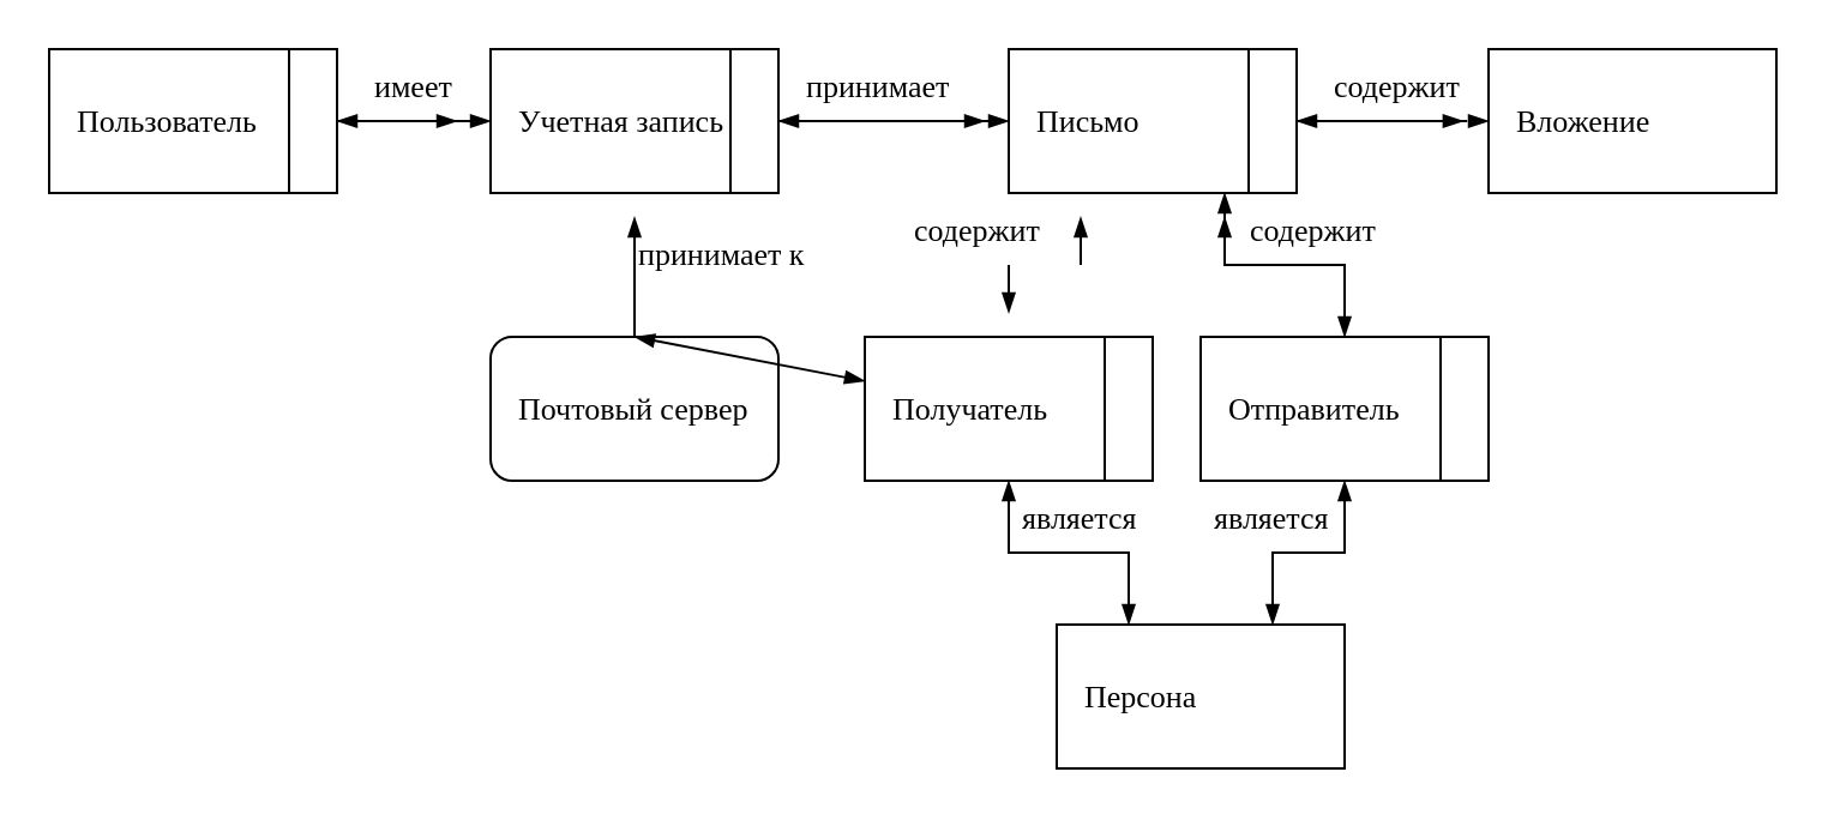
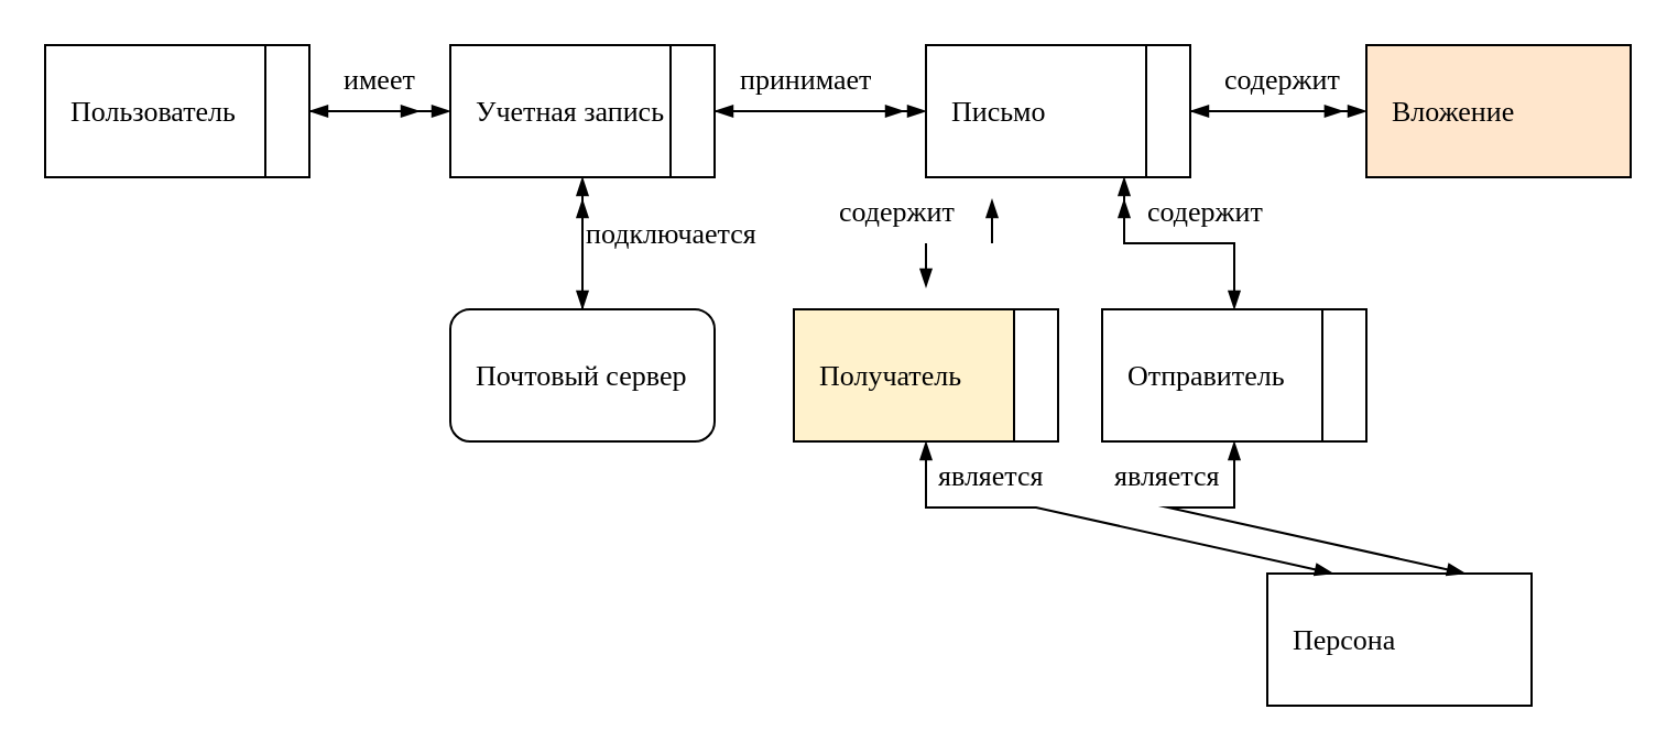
  <mxCell id="0" />
  <mxCell id="1" parent="0" />
  <mxCell id="2" value="Пользователь" style="rounded=0;whiteSpace=wrap;html=1;fontFamily=Times New Roman;fontSize=13;align=left;spacingLeft=10;" vertex="1" parent="1"><mxGeometry x="20" y="20" width="120" height="60" as="geometry" /></mxCell>
  <mxCell id="3" value="Учетная запись" style="rounded=0;whiteSpace=wrap;html=1;fontFamily=Times New Roman;fontSize=13;align=left;spacingLeft=10;" vertex="1" parent="1"><mxGeometry x="204" y="20" width="120" height="60" as="geometry" /></mxCell>
  <mxCell id="4" value="Почтовый сервер" style="whiteSpace=wrap;html=1;fontFamily=Times New Roman;fontSize=13;align=left;spacingLeft=10;rounded=1;" vertex="1" parent="1"><mxGeometry x="204" y="140" width="120" height="60" as="geometry" /></mxCell>
  <mxCell id="5" value="Письмо" style="rounded=0;whiteSpace=wrap;html=1;fontFamily=Times New Roman;fontSize=13;align=left;spacingLeft=10;" vertex="1" parent="1"><mxGeometry x="420" y="20" width="120" height="60" as="geometry" /></mxCell>
- <mxCell id="6" value="Получатель" style="rounded=0;whiteSpace=wrap;html=1;fontFamily=Times New Roman;fontSize=13;align=left;spacingLeft=10;" vertex="1" parent="1"><mxGeometry x="360" y="140" width="120" height="60" as="geometry" /></mxCell>
+ <mxCell id="6" value="Получатель" style="rounded=0;whiteSpace=wrap;html=1;fontFamily=Times New Roman;fontSize=13;align=left;spacingLeft=10;fillColor=#fff2cc;" vertex="1" parent="1"><mxGeometry x="360" y="140" width="120" height="60" as="geometry" /></mxCell>
  <mxCell id="7" value="Отправитель" style="rounded=0;whiteSpace=wrap;html=1;fontFamily=Times New Roman;fontSize=13;align=left;spacingLeft=10;" vertex="1" parent="1"><mxGeometry x="500" y="140" width="120" height="60" as="geometry" /></mxCell>
- <mxCell id="8" value="Персона" style="rounded=0;whiteSpace=wrap;html=1;fontFamily=Times New Roman;fontSize=13;align=left;spacingLeft=10;" vertex="1" parent="1"><mxGeometry x="440" y="260" width="120" height="60" as="geometry" /></mxCell>
- <mxCell id="9" value="Вложение" style="rounded=0;whiteSpace=wrap;html=1;fontFamily=Times New Roman;fontSize=13;align=left;spacingLeft=10;" vertex="1" parent="1"><mxGeometry x="620" y="20" width="120" height="60" as="geometry" /></mxCell>
+ <mxCell id="8" value="Персона" style="rounded=0;whiteSpace=wrap;html=1;fontFamily=Times New Roman;fontSize=13;align=left;spacingLeft=10;" vertex="1" parent="1"><mxGeometry x="575" y="260" width="120" height="60" as="geometry" /></mxCell>
+ <mxCell id="9" value="Вложение" style="rounded=0;whiteSpace=wrap;html=1;fontFamily=Times New Roman;fontSize=13;align=left;spacingLeft=10;fillColor=#ffe6cc;" vertex="1" parent="1"><mxGeometry x="620" y="20" width="120" height="60" as="geometry" /></mxCell>
  <mxCell id="10" value="" style="endArrow=blockThin;html=1;rounded=0;fontFamily=Times New Roman;fontSize=13;exitX=1;exitY=0.5;exitDx=0;exitDy=0;endFill=1;" edge="1" parent="1" source="2"><mxGeometry width="50" height="50" relative="1" as="geometry"><mxPoint x="100" y="120" as="sourcePoint" /><mxPoint x="190" y="50" as="targetPoint" /></mxGeometry></mxCell>
  <mxCell id="11" value="" style="endArrow=blockThin;html=1;rounded=0;fontFamily=Times New Roman;fontSize=13;endFill=1;exitX=0.5;exitY=0;exitDx=0;exitDy=0;" edge="1" parent="1" source="4"><mxGeometry width="50" height="50" relative="1" as="geometry"><mxPoint x="300" y="110" as="sourcePoint" /><mxPoint x="264" y="90" as="targetPoint" /></mxGeometry></mxCell>
  <mxCell id="12" value="" style="endArrow=blockThin;html=1;rounded=0;fontFamily=Times New Roman;fontSize=13;exitX=1;exitY=0.5;exitDx=0;exitDy=0;endFill=1;" edge="1" parent="1" source="3"><mxGeometry width="50" height="50" relative="1" as="geometry"><mxPoint x="600" y="110" as="sourcePoint" /><mxPoint x="410" y="50" as="targetPoint" /></mxGeometry></mxCell>
  <mxCell id="13" value="" style="endArrow=blockThin;html=1;rounded=0;fontFamily=Times New Roman;fontSize=13;endFill=1;entryX=0.743;entryY=1.001;entryDx=0;entryDy=0;entryPerimeter=0;" edge="1" parent="1" target="30"><mxGeometry width="50" height="50" relative="1" as="geometry"><mxPoint x="540" y="50" as="sourcePoint" /><mxPoint x="590" y="50" as="targetPoint" /></mxGeometry></mxCell>
  <mxCell id="14" value="" style="endArrow=blockThin;startArrow=blockThin;html=1;rounded=0;fontFamily=Times New Roman;fontSize=13;entryX=1;entryY=0.5;entryDx=0;entryDy=0;exitX=0;exitY=0.5;exitDx=0;exitDy=0;endFill=1;startFill=1;" edge="1" parent="1" source="3" target="2"><mxGeometry width="50" height="50" relative="1" as="geometry"><mxPoint x="430" y="150" as="sourcePoint" /><mxPoint x="460" y="90" as="targetPoint" /></mxGeometry></mxCell>
- <mxCell id="15" value="" style="endArrow=blockThin;startArrow=blockThin;html=1;rounded=0;fontFamily=Times New Roman;fontSize=13;exitX=0.5;exitY=0;exitDx=0;exitDy=0;endFill=1;startFill=1;" edge="1" parent="1" source="4" target="6"><mxGeometry width="50" height="50" relative="1" as="geometry"><mxPoint x="440" y="160" as="sourcePoint" /><mxPoint x="470" y="100" as="targetPoint" /></mxGeometry></mxCell>
+ <mxCell id="15" value="" style="endArrow=blockThin;startArrow=blockThin;html=1;rounded=0;fontFamily=Times New Roman;fontSize=13;entryX=0.5;entryY=1;entryDx=0;entryDy=0;exitX=0.5;exitY=0;exitDx=0;exitDy=0;endFill=1;startFill=1;" edge="1" parent="1" source="4" target="3"><mxGeometry width="50" height="50" relative="1" as="geometry"><mxPoint x="440" y="160" as="sourcePoint" /><mxPoint x="470" y="100" as="targetPoint" /></mxGeometry></mxCell>
  <mxCell id="16" value="" style="endArrow=blockThin;startArrow=blockThin;html=1;rounded=0;fontFamily=Times New Roman;fontSize=13;entryX=0.75;entryY=1;entryDx=0;entryDy=0;exitX=0.5;exitY=0;exitDx=0;exitDy=0;endFill=1;startFill=1;" edge="1" parent="1" source="7" target="5"><mxGeometry width="50" height="50" relative="1" as="geometry"><mxPoint x="450" y="170" as="sourcePoint" /><mxPoint x="480" y="110" as="targetPoint" /><Array as="points"><mxPoint x="560" y="110" /><mxPoint x="510" y="110" /></Array></mxGeometry></mxCell>
  <mxCell id="17" value="" style="endArrow=blockThin;startArrow=blockThin;html=1;rounded=0;fontFamily=Times New Roman;fontSize=13;entryX=0.5;entryY=1;entryDx=0;entryDy=0;exitX=0.75;exitY=0;exitDx=0;exitDy=0;endFill=1;startFill=1;" edge="1" parent="1" source="8" target="7"><mxGeometry width="50" height="50" relative="1" as="geometry"><mxPoint x="460" y="180" as="sourcePoint" /><mxPoint x="490" y="120" as="targetPoint" /><Array as="points"><mxPoint x="530" y="230" /><mxPoint x="560" y="230" /></Array></mxGeometry></mxCell>
  <mxCell id="18" value="" style="endArrow=blockThin;startArrow=blockThin;html=1;rounded=0;fontFamily=Times New Roman;fontSize=13;entryX=0.5;entryY=1;entryDx=0;entryDy=0;exitX=0.25;exitY=0;exitDx=0;exitDy=0;endFill=1;startFill=1;" edge="1" parent="1" source="8" target="6"><mxGeometry width="50" height="50" relative="1" as="geometry"><mxPoint x="470" y="190" as="sourcePoint" /><mxPoint x="500" y="130" as="targetPoint" /><Array as="points"><mxPoint x="470" y="230" /><mxPoint x="420" y="230" /></Array></mxGeometry></mxCell>
  <mxCell id="19" value="" style="endArrow=blockThin;startArrow=blockThin;html=1;rounded=0;fontFamily=Times New Roman;fontSize=13;entryX=0;entryY=0.5;entryDx=0;entryDy=0;exitX=1;exitY=0.5;exitDx=0;exitDy=0;endFill=1;startFill=1;" edge="1" parent="1" source="3" target="5"><mxGeometry width="50" height="50" relative="1" as="geometry"><mxPoint x="480" y="200" as="sourcePoint" /><mxPoint x="510" y="140" as="targetPoint" /></mxGeometry></mxCell>
- <mxCell id="20" value="" style="endArrow=blockThin;startArrow=blockThin;html=1;rounded=0;fontFamily=Times New Roman;fontSize=13;entryX=0;entryY=0.5;entryDx=0;entryDy=0;exitX=1;exitY=0.5;exitDx=0;exitDy=0;endFill=1;startFill=1;dashed=1;" edge="1" parent="1" source="5" target="9"><mxGeometry width="50" height="50" relative="1" as="geometry"><mxPoint x="490" y="210" as="sourcePoint" /><mxPoint x="520" y="150" as="targetPoint" /></mxGeometry></mxCell>
+ <mxCell id="20" value="" style="endArrow=blockThin;startArrow=blockThin;html=1;rounded=0;fontFamily=Times New Roman;fontSize=13;entryX=0;entryY=0.5;entryDx=0;entryDy=0;exitX=1;exitY=0.5;exitDx=0;exitDy=0;endFill=1;startFill=1;" edge="1" parent="1" source="5" target="9"><mxGeometry width="50" height="50" relative="1" as="geometry"><mxPoint x="490" y="210" as="sourcePoint" /><mxPoint x="520" y="150" as="targetPoint" /></mxGeometry></mxCell>
  <mxCell id="21" value="" style="endArrow=blockThin;html=1;rounded=0;fontFamily=Times New Roman;fontSize=13;endFill=1;" edge="1" parent="1"><mxGeometry width="50" height="50" relative="1" as="geometry"><mxPoint x="450" y="110" as="sourcePoint" /><mxPoint x="450" y="90" as="targetPoint" /></mxGeometry></mxCell>
  <mxCell id="22" value="" style="endArrow=blockThin;html=1;rounded=0;fontFamily=Times New Roman;fontSize=13;endFill=1;" edge="1" parent="1"><mxGeometry width="50" height="50" relative="1" as="geometry"><mxPoint x="420" y="110" as="sourcePoint" /><mxPoint x="420" y="130" as="targetPoint" /></mxGeometry></mxCell>
  <mxCell id="23" value="" style="endArrow=blockThin;html=1;rounded=0;fontFamily=Times New Roman;fontSize=13;endFill=1;" edge="1" parent="1"><mxGeometry width="50" height="50" relative="1" as="geometry"><mxPoint x="510" y="110" as="sourcePoint" /><mxPoint x="510" y="90" as="targetPoint" /></mxGeometry></mxCell>
  <mxCell id="24" value="имеет" style="text;strokeColor=none;fillColor=none;align=left;verticalAlign=middle;spacingLeft=4;spacingRight=4;overflow=hidden;points=[[0,0.5],[1,0.5]];portConstraint=eastwest;rotatable=0;fontFamily=Times New Roman;fontSize=13;" vertex="1" parent="1"><mxGeometry x="150" y="20" width="80" height="30" as="geometry" /></mxCell>
  <mxCell id="25" value="принимает" style="text;strokeColor=none;fillColor=none;align=left;verticalAlign=middle;spacingLeft=4;spacingRight=4;overflow=hidden;points=[[0,0.5],[1,0.5]];portConstraint=eastwest;rotatable=0;fontFamily=Times New Roman;fontSize=13;" vertex="1" parent="1"><mxGeometry x="330" y="20" width="80" height="30" as="geometry" /></mxCell>
- <mxCell id="26" value="принимает к" style="text;strokeColor=none;fillColor=none;align=left;verticalAlign=middle;spacingLeft=4;spacingRight=4;overflow=hidden;points=[[0,0.5],[1,0.5]];portConstraint=eastwest;rotatable=0;fontFamily=Times New Roman;fontSize=13;" vertex="1" parent="1"><mxGeometry x="260" y="90" width="90" height="30" as="geometry" /></mxCell>
+ <mxCell id="26" value="подключается к" style="text;strokeColor=none;fillColor=none;align=left;verticalAlign=middle;spacingLeft=4;spacingRight=4;overflow=hidden;points=[[0,0.5],[1,0.5]];portConstraint=eastwest;rotatable=0;fontFamily=Times New Roman;fontSize=13;" vertex="1" parent="1"><mxGeometry x="260" y="90" width="90" height="30" as="geometry" /></mxCell>
  <mxCell id="27" value="" style="rounded=0;whiteSpace=wrap;html=1;fontFamily=Times New Roman;fontSize=13;" vertex="1" parent="1"><mxGeometry x="120" y="20" width="20" height="60" as="geometry" /></mxCell>
  <mxCell id="28" value="" style="rounded=0;whiteSpace=wrap;html=1;fontFamily=Times New Roman;fontSize=13;" vertex="1" parent="1"><mxGeometry x="304" y="20" width="20" height="60" as="geometry" /></mxCell>
  <mxCell id="29" value="" style="rounded=0;whiteSpace=wrap;html=1;fontFamily=Times New Roman;fontSize=13;" vertex="1" parent="1"><mxGeometry x="520" y="20" width="20" height="60" as="geometry" /></mxCell>
  <mxCell id="30" value="содержит" style="text;strokeColor=none;fillColor=none;align=left;verticalAlign=middle;spacingLeft=4;spacingRight=4;overflow=hidden;points=[[0,0.5],[1,0.5]];portConstraint=eastwest;rotatable=0;fontFamily=Times New Roman;fontSize=13;" vertex="1" parent="1"><mxGeometry x="550" y="20" width="80" height="30" as="geometry" /></mxCell>
  <mxCell id="31" value="содержит" style="text;strokeColor=none;fillColor=none;align=left;verticalAlign=middle;spacingLeft=4;spacingRight=4;overflow=hidden;points=[[0,0.5],[1,0.5]];portConstraint=eastwest;rotatable=0;fontFamily=Times New Roman;fontSize=13;" vertex="1" parent="1"><mxGeometry x="375" y="80" width="90" height="30" as="geometry" /></mxCell>
  <mxCell id="32" value="содержит" style="text;strokeColor=none;fillColor=none;align=left;verticalAlign=middle;spacingLeft=4;spacingRight=4;overflow=hidden;points=[[0,0.5],[1,0.5]];portConstraint=eastwest;rotatable=0;fontFamily=Times New Roman;fontSize=13;" vertex="1" parent="1"><mxGeometry x="515" y="80" width="90" height="30" as="geometry" /></mxCell>
  <mxCell id="33" value="" style="rounded=0;whiteSpace=wrap;html=1;fontFamily=Times New Roman;fontSize=13;" vertex="1" parent="1"><mxGeometry x="460" y="140" width="20" height="60" as="geometry" /></mxCell>
  <mxCell id="34" value="" style="rounded=0;whiteSpace=wrap;html=1;fontFamily=Times New Roman;fontSize=13;" vertex="1" parent="1"><mxGeometry x="600" y="140" width="20" height="60" as="geometry" /></mxCell>
  <mxCell id="35" value="является" style="text;strokeColor=none;fillColor=none;align=left;verticalAlign=middle;spacingLeft=4;spacingRight=4;overflow=hidden;points=[[0,0.5],[1,0.5]];portConstraint=eastwest;rotatable=0;fontFamily=Times New Roman;fontSize=13;" vertex="1" parent="1"><mxGeometry x="420" y="200" width="90" height="30" as="geometry" /></mxCell>
  <mxCell id="36" value="является" style="text;strokeColor=none;fillColor=none;align=left;verticalAlign=middle;spacingLeft=4;spacingRight=4;overflow=hidden;points=[[0,0.5],[1,0.5]];portConstraint=eastwest;rotatable=0;fontFamily=Times New Roman;fontSize=13;" vertex="1" parent="1"><mxGeometry x="500" y="200" width="90" height="30" as="geometry" /></mxCell>
